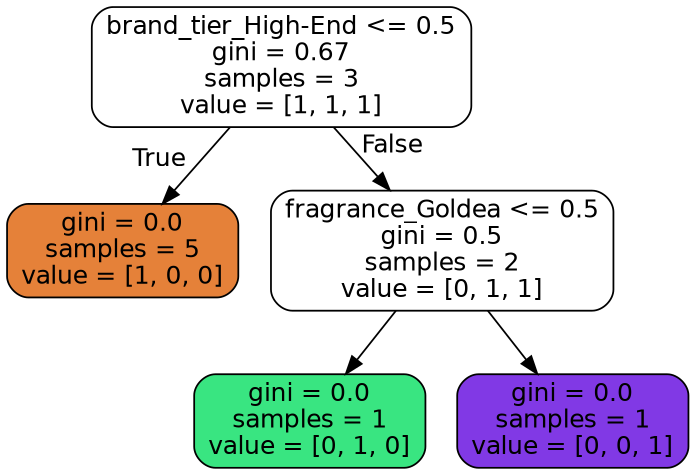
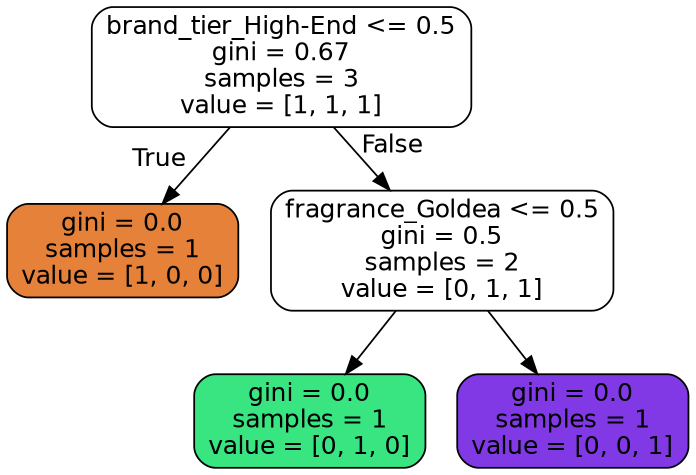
  digraph {
    node [color=black fillcolor="#ffffff" fontname=helvetica shape=box style="filled, rounded"]
    edge [fontname=helvetica]
    n1 [label="brand_tier_High-End <= 0.5\ngini = 0.67\nsamples = 3\nvalue = [1, 1, 1]"]
-   n2 [fillcolor="#e58139" label="gini = 0.0\nsamples = 5\nvalue = [1, 0, 0]"]
+   n2 [fillcolor="#e58139" label="gini = 0.0\nsamples = 1\nvalue = [1, 0, 0]"]
    n3 [label="fragrance_Goldea <= 0.5\ngini = 0.5\nsamples = 2\nvalue = [0, 1, 1]"]
    n4 [fillcolor="#39e581" label="gini = 0.0\nsamples = 1\nvalue = [0, 1, 0]"]
    n5 [fillcolor="#8139e5" label="gini = 0.0\nsamples = 1\nvalue = [0, 0, 1]"]
    n1 -> n2 [headlabel=True labelangle=45 labeldistance=2.5]
    n1 -> n3 [headlabel=False labelangle=-45 labeldistance=2.5]
    n3 -> n4
    n3 -> n5
  }
